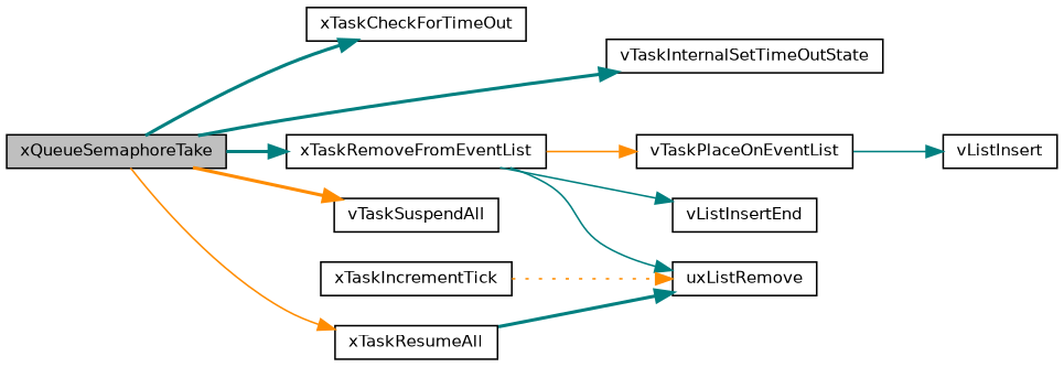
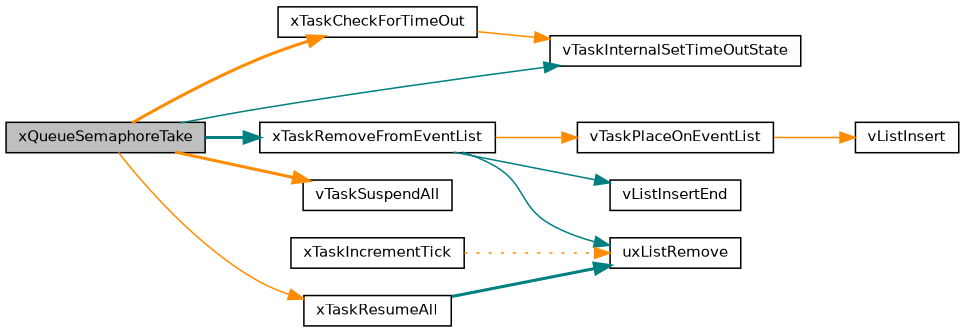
  digraph {
    rankdir=LR
    node [color=black fillcolor=white fontname=Helvetica fontsize=10 shape=record style=filled]
    edge [color=darkorange fontname=Helvetica fontsize=10 labelfontname=Helvetica labelfontsize=10 style=solid]
    n1 [fillcolor=grey75 fontcolor=black height=0.2 label=xQueueSemaphoreTake width=0.4]
    n2 [height=0.2 label=xTaskRemoveFromEventList width=0.4]
    n3 [height=0.2 label=vTaskInternalSetTimeOutState width=0.4]
    n4 [height=0.2 label=vTaskSuspendAll width=0.4]
    n5 [height=0.2 label=xTaskCheckForTimeOut width=0.4]
    n6 [height=0.2 label=xTaskResumeAll width=0.4]
    n7 [height=0.2 label=vTaskPlaceOnEventList width=0.4]
    n8 [height=0.2 label=uxListRemove width=0.4]
    n9 [height=0.2 label=vListInsertEnd width=0.4]
    n10 [height=0.2 label=vListInsert width=0.4]
    n11 [height=0.2 label=xTaskIncrementTick width=0.4]
    n1 -> n2 [color=teal style=bold]
-   n1 -> n3 [color=teal style=bold]
+   n1 -> n3 [color=teal]
    n1 -> n4 [style=bold]
-   n1 -> n5 [color=teal style=bold]
+   n1 -> n5 [style=bold]
    n1 -> n6
    n2 -> n7
    n2 -> n8 [color=teal]
    n2 -> n9 [color=teal]
+   n5 -> n3
    n6 -> n8 [color=teal style=bold]
-   n7 -> n10 [color=teal]
+   n7 -> n10
    n11 -> n8 [style=dotted]
  }
